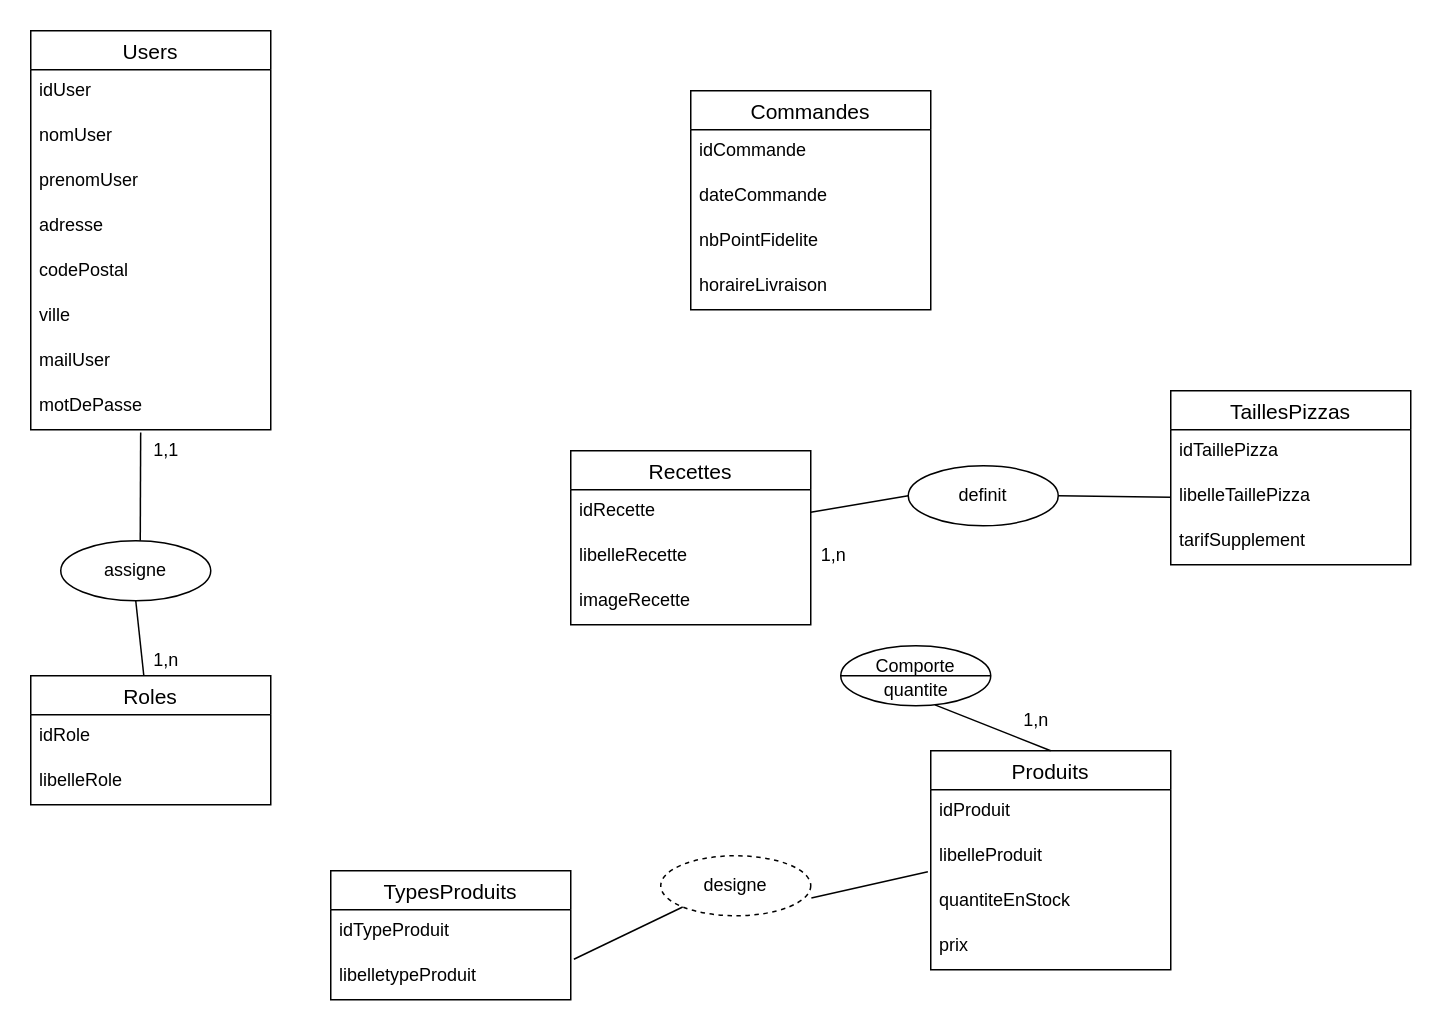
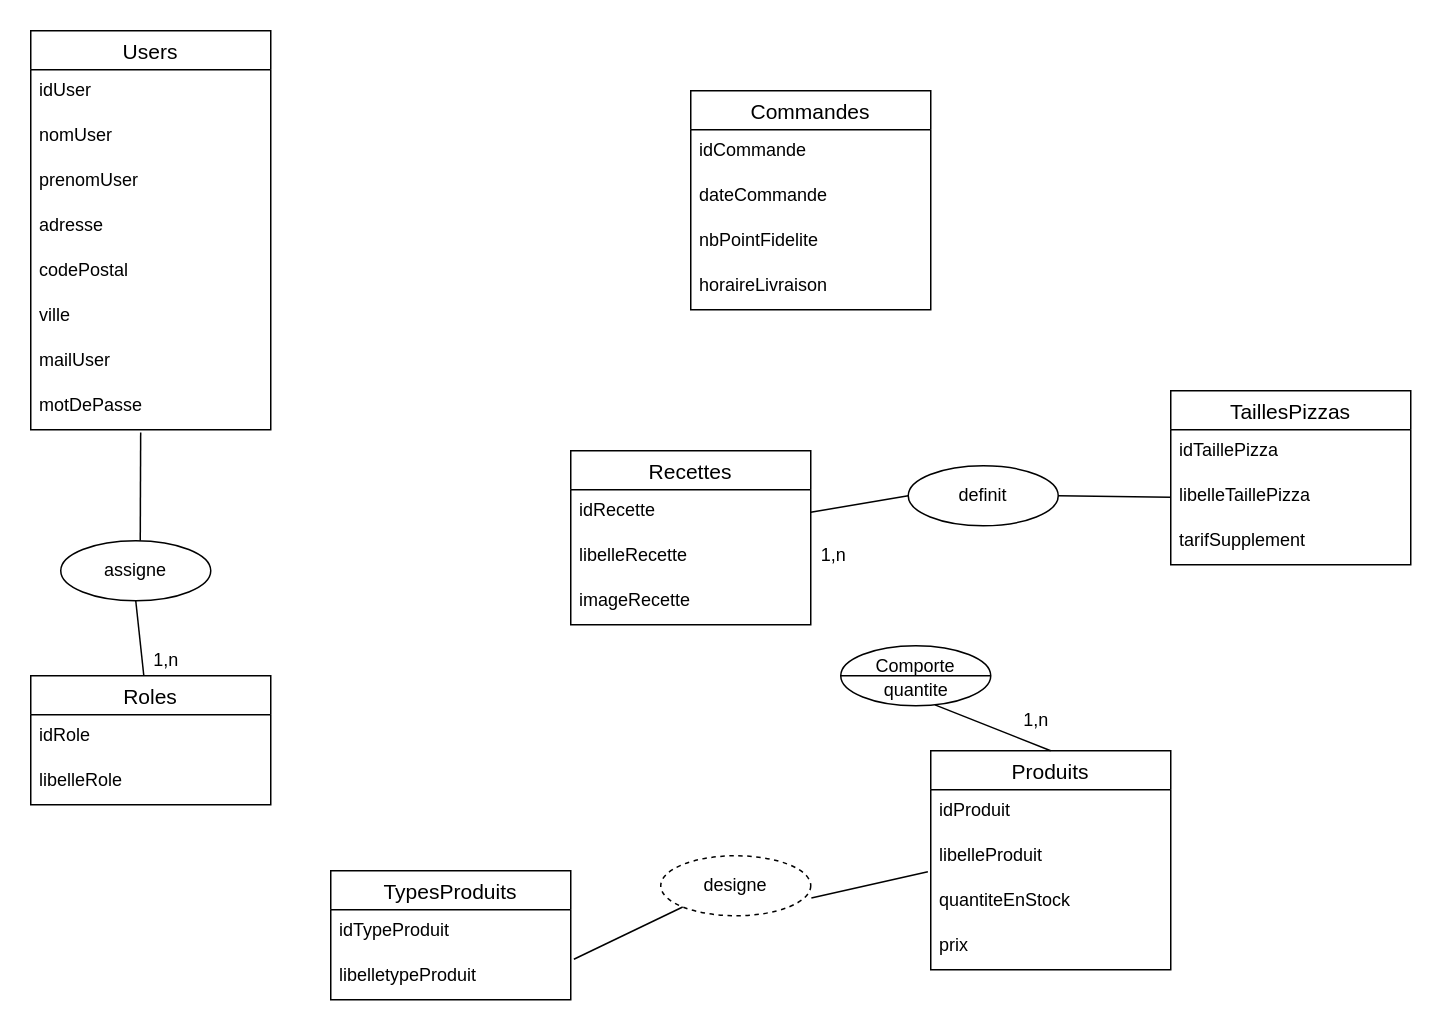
  <mxCell id="0" />
  <mxCell id="1" parent="0" />
  <mxCell id="2" value="Users" style="swimlane;fontStyle=0;childLayout=stackLayout;horizontal=1;startSize=26;horizontalStack=0;resizeParent=1;resizeParentMax=0;resizeLast=0;collapsible=1;marginBottom=0;align=center;fontSize=14;" vertex="1" parent="1"><mxGeometry x="20" y="20" width="160" height="266" as="geometry" /></mxCell>
  <mxCell id="3" value="idUser" style="text;strokeColor=none;fillColor=none;spacingLeft=4;spacingRight=4;overflow=hidden;rotatable=0;points=[[0,0.5],[1,0.5]];portConstraint=eastwest;fontSize=12;" vertex="1" parent="2"><mxGeometry y="26" width="160" height="30" as="geometry" /></mxCell>
  <mxCell id="4" value="nomUser" style="text;strokeColor=none;fillColor=none;spacingLeft=4;spacingRight=4;overflow=hidden;rotatable=0;points=[[0,0.5],[1,0.5]];portConstraint=eastwest;fontSize=12;" vertex="1" parent="2"><mxGeometry y="56" width="160" height="30" as="geometry" /></mxCell>
  <mxCell id="5" value="prenomUser" style="text;strokeColor=none;fillColor=none;spacingLeft=4;spacingRight=4;overflow=hidden;rotatable=0;points=[[0,0.5],[1,0.5]];portConstraint=eastwest;fontSize=12;" vertex="1" parent="2"><mxGeometry y="86" width="160" height="30" as="geometry" /></mxCell>
  <mxCell id="6" value="adresse" style="text;strokeColor=none;fillColor=none;spacingLeft=4;spacingRight=4;overflow=hidden;rotatable=0;points=[[0,0.5],[1,0.5]];portConstraint=eastwest;fontSize=12;" vertex="1" parent="2"><mxGeometry y="116" width="160" height="30" as="geometry" /></mxCell>
  <mxCell id="7" value="codePostal" style="text;strokeColor=none;fillColor=none;spacingLeft=4;spacingRight=4;overflow=hidden;rotatable=0;points=[[0,0.5],[1,0.5]];portConstraint=eastwest;fontSize=12;" vertex="1" parent="2"><mxGeometry y="146" width="160" height="30" as="geometry" /></mxCell>
  <mxCell id="8" value="ville" style="text;strokeColor=none;fillColor=none;spacingLeft=4;spacingRight=4;overflow=hidden;rotatable=0;points=[[0,0.5],[1,0.5]];portConstraint=eastwest;fontSize=12;" vertex="1" parent="2"><mxGeometry y="176" width="160" height="30" as="geometry" /></mxCell>
  <mxCell id="9" value="mailUser" style="text;strokeColor=none;fillColor=none;spacingLeft=4;spacingRight=4;overflow=hidden;rotatable=0;points=[[0,0.5],[1,0.5]];portConstraint=eastwest;fontSize=12;" vertex="1" parent="2"><mxGeometry y="206" width="160" height="30" as="geometry" /></mxCell>
  <mxCell id="10" value="motDePasse" style="text;strokeColor=none;fillColor=none;spacingLeft=4;spacingRight=4;overflow=hidden;rotatable=0;points=[[0,0.5],[1,0.5]];portConstraint=eastwest;fontSize=12;" vertex="1" parent="2"><mxGeometry y="236" width="160" height="30" as="geometry" /></mxCell>
  <mxCell id="11" value="" style="endArrow=none;html=1;rounded=0;exitX=0.458;exitY=1.06;exitDx=0;exitDy=0;exitPerimeter=0;" edge="1" parent="1" source="10"><mxGeometry relative="1" as="geometry"><mxPoint x="90" y="313" as="sourcePoint" /><mxPoint x="93" y="360" as="targetPoint" /></mxGeometry></mxCell>
  <mxCell id="12" value="Roles" style="swimlane;fontStyle=0;childLayout=stackLayout;horizontal=1;startSize=26;horizontalStack=0;resizeParent=1;resizeParentMax=0;resizeLast=0;collapsible=1;marginBottom=0;align=center;fontSize=14;" vertex="1" parent="1"><mxGeometry x="20" y="450" width="160" height="86" as="geometry" /></mxCell>
  <mxCell id="13" value="idRole" style="text;strokeColor=none;fillColor=none;spacingLeft=4;spacingRight=4;overflow=hidden;rotatable=0;points=[[0,0.5],[1,0.5]];portConstraint=eastwest;fontSize=12;" vertex="1" parent="12"><mxGeometry y="26" width="160" height="30" as="geometry" /></mxCell>
  <mxCell id="14" value="libelleRole" style="text;strokeColor=none;fillColor=none;spacingLeft=4;spacingRight=4;overflow=hidden;rotatable=0;points=[[0,0.5],[1,0.5]];portConstraint=eastwest;fontSize=12;" vertex="1" parent="12"><mxGeometry y="56" width="160" height="30" as="geometry" /></mxCell>
- <mxCell id="15" value="1,1" style="text;html=1;align=center;verticalAlign=middle;resizable=0;points=[];autosize=1;" vertex="1" parent="1"><mxGeometry x="95" y="290" width="30" height="20" as="geometry" /></mxCell>
  <mxCell id="16" value="1,n" style="text;html=1;align=center;verticalAlign=middle;resizable=0;points=[];autosize=1;" vertex="1" parent="1"><mxGeometry x="95" y="430" width="30" height="20" as="geometry" /></mxCell>
  <mxCell id="17" value="assigne" style="ellipse;whiteSpace=wrap;html=1;align=center;" vertex="1" parent="1"><mxGeometry x="40" y="360" width="100" height="40" as="geometry" /></mxCell>
  <mxCell id="18" value="" style="endArrow=none;html=1;rounded=0;" edge="1" parent="1" target="12"><mxGeometry relative="1" as="geometry"><mxPoint x="90" y="400" as="sourcePoint" /><mxPoint x="170" y="400" as="targetPoint" /></mxGeometry></mxCell>
  <mxCell id="19" value="Commandes" style="swimlane;fontStyle=0;childLayout=stackLayout;horizontal=1;startSize=26;horizontalStack=0;resizeParent=1;resizeParentMax=0;resizeLast=0;collapsible=1;marginBottom=0;align=center;fontSize=14;" vertex="1" parent="1"><mxGeometry x="460" y="60" width="160" height="146" as="geometry" /></mxCell>
  <mxCell id="20" value="idCommande" style="text;strokeColor=none;fillColor=none;spacingLeft=4;spacingRight=4;overflow=hidden;rotatable=0;points=[[0,0.5],[1,0.5]];portConstraint=eastwest;fontSize=12;" vertex="1" parent="19"><mxGeometry y="26" width="160" height="30" as="geometry" /></mxCell>
  <mxCell id="21" value="dateCommande" style="text;strokeColor=none;fillColor=none;spacingLeft=4;spacingRight=4;overflow=hidden;rotatable=0;points=[[0,0.5],[1,0.5]];portConstraint=eastwest;fontSize=12;" vertex="1" parent="19"><mxGeometry y="56" width="160" height="30" as="geometry" /></mxCell>
  <mxCell id="22" value="nbPointFidelite" style="text;strokeColor=none;fillColor=none;spacingLeft=4;spacingRight=4;overflow=hidden;rotatable=0;points=[[0,0.5],[1,0.5]];portConstraint=eastwest;fontSize=12;" vertex="1" parent="19"><mxGeometry y="86" width="160" height="30" as="geometry" /></mxCell>
  <mxCell id="23" value="horaireLivraison" style="text;strokeColor=none;fillColor=none;spacingLeft=4;spacingRight=4;overflow=hidden;rotatable=0;points=[[0,0.5],[1,0.5]];portConstraint=eastwest;fontSize=12;" vertex="1" parent="19"><mxGeometry y="116" width="160" height="30" as="geometry" /></mxCell>
  <mxCell id="24" value="Recettes" style="swimlane;fontStyle=0;childLayout=stackLayout;horizontal=1;startSize=26;horizontalStack=0;resizeParent=1;resizeParentMax=0;resizeLast=0;collapsible=1;marginBottom=0;align=center;fontSize=14;" vertex="1" parent="1"><mxGeometry x="380" y="300" width="160" height="116" as="geometry" /></mxCell>
  <mxCell id="25" value="idRecette" style="text;strokeColor=none;fillColor=none;spacingLeft=4;spacingRight=4;overflow=hidden;rotatable=0;points=[[0,0.5],[1,0.5]];portConstraint=eastwest;fontSize=12;" vertex="1" parent="24"><mxGeometry y="26" width="160" height="30" as="geometry" /></mxCell>
  <mxCell id="26" value="libelleRecette" style="text;strokeColor=none;fillColor=none;spacingLeft=4;spacingRight=4;overflow=hidden;rotatable=0;points=[[0,0.5],[1,0.5]];portConstraint=eastwest;fontSize=12;" vertex="1" parent="24"><mxGeometry y="56" width="160" height="30" as="geometry" /></mxCell>
  <mxCell id="27" value="imageRecette" style="text;strokeColor=none;fillColor=none;spacingLeft=4;spacingRight=4;overflow=hidden;rotatable=0;points=[[0,0.5],[1,0.5]];portConstraint=eastwest;fontSize=12;" vertex="1" parent="24"><mxGeometry y="86" width="160" height="30" as="geometry" /></mxCell>
  <mxCell id="28" value="Produits" style="swimlane;fontStyle=0;childLayout=stackLayout;horizontal=1;startSize=26;horizontalStack=0;resizeParent=1;resizeParentMax=0;resizeLast=0;collapsible=1;marginBottom=0;align=center;fontSize=14;" vertex="1" parent="1"><mxGeometry x="620" y="500" width="160" height="146" as="geometry" /></mxCell>
  <mxCell id="29" value="idProduit" style="text;strokeColor=none;fillColor=none;spacingLeft=4;spacingRight=4;overflow=hidden;rotatable=0;points=[[0,0.5],[1,0.5]];portConstraint=eastwest;fontSize=12;" vertex="1" parent="28"><mxGeometry y="26" width="160" height="30" as="geometry" /></mxCell>
  <mxCell id="30" value="libelleProduit" style="text;strokeColor=none;fillColor=none;spacingLeft=4;spacingRight=4;overflow=hidden;rotatable=0;points=[[0,0.5],[1,0.5]];portConstraint=eastwest;fontSize=12;" vertex="1" parent="28"><mxGeometry y="56" width="160" height="30" as="geometry" /></mxCell>
  <mxCell id="31" value="quantiteEnStock" style="text;strokeColor=none;fillColor=none;spacingLeft=4;spacingRight=4;overflow=hidden;rotatable=0;points=[[0,0.5],[1,0.5]];portConstraint=eastwest;fontSize=12;" vertex="1" parent="28"><mxGeometry y="86" width="160" height="30" as="geometry" /></mxCell>
  <mxCell id="32" value="prix" style="text;strokeColor=none;fillColor=none;spacingLeft=4;spacingRight=4;overflow=hidden;rotatable=0;points=[[0,0.5],[1,0.5]];portConstraint=eastwest;fontSize=12;" vertex="1" parent="28"><mxGeometry y="116" width="160" height="30" as="geometry" /></mxCell>
  <mxCell id="33" value="TypesProduits" style="swimlane;fontStyle=0;childLayout=stackLayout;horizontal=1;startSize=26;horizontalStack=0;resizeParent=1;resizeParentMax=0;resizeLast=0;collapsible=1;marginBottom=0;align=center;fontSize=14;" vertex="1" parent="1"><mxGeometry x="220" y="580" width="160" height="86" as="geometry" /></mxCell>
  <mxCell id="34" value="idTypeProduit" style="text;strokeColor=none;fillColor=none;spacingLeft=4;spacingRight=4;overflow=hidden;rotatable=0;points=[[0,0.5],[1,0.5]];portConstraint=eastwest;fontSize=12;" vertex="1" parent="33"><mxGeometry y="26" width="160" height="30" as="geometry" /></mxCell>
  <mxCell id="35" value="libelletypeProduit" style="text;strokeColor=none;fillColor=none;spacingLeft=4;spacingRight=4;overflow=hidden;rotatable=0;points=[[0,0.5],[1,0.5]];portConstraint=eastwest;fontSize=12;" vertex="1" parent="33"><mxGeometry y="56" width="160" height="30" as="geometry" /></mxCell>
  <mxCell id="36" value="TaillesPizzas" style="swimlane;fontStyle=0;childLayout=stackLayout;horizontal=1;startSize=26;horizontalStack=0;resizeParent=1;resizeParentMax=0;resizeLast=0;collapsible=1;marginBottom=0;align=center;fontSize=14;" vertex="1" parent="1"><mxGeometry x="780" y="260" width="160" height="116" as="geometry" /></mxCell>
  <mxCell id="37" value="idTaillePizza" style="text;strokeColor=none;fillColor=none;spacingLeft=4;spacingRight=4;overflow=hidden;rotatable=0;points=[[0,0.5],[1,0.5]];portConstraint=eastwest;fontSize=12;" vertex="1" parent="36"><mxGeometry y="26" width="160" height="30" as="geometry" /></mxCell>
  <mxCell id="38" value="libelleTaillePizza" style="text;strokeColor=none;fillColor=none;spacingLeft=4;spacingRight=4;overflow=hidden;rotatable=0;points=[[0,0.5],[1,0.5]];portConstraint=eastwest;fontSize=12;" vertex="1" parent="36"><mxGeometry y="56" width="160" height="30" as="geometry" /></mxCell>
  <mxCell id="39" value="tarifSupplement" style="text;strokeColor=none;fillColor=none;spacingLeft=4;spacingRight=4;overflow=hidden;rotatable=0;points=[[0,0.5],[1,0.5]];portConstraint=eastwest;fontSize=12;" vertex="1" parent="36"><mxGeometry y="86" width="160" height="30" as="geometry" /></mxCell>
  <mxCell id="40" value="Comporte" style="ellipse;whiteSpace=wrap;html=1;align=center;verticalAlign=top;" vertex="1" parent="1"><mxGeometry x="560" y="430" width="100" height="40" as="geometry" /></mxCell>
  <mxCell id="41" value="" style="endArrow=none;html=1;rounded=0;exitX=0.628;exitY=0.985;exitDx=0;exitDy=0;exitPerimeter=0;entryX=0.5;entryY=0;entryDx=0;entryDy=0;" edge="1" parent="1" source="40" target="28"><mxGeometry relative="1" as="geometry"><mxPoint x="630" y="470" as="sourcePoint" /><mxPoint x="790" y="470" as="targetPoint" /></mxGeometry></mxCell>
  <mxCell id="42" value="1,n" style="text;html=1;align=center;verticalAlign=middle;resizable=0;points=[];autosize=1;" vertex="1" parent="1"><mxGeometry x="540" y="360" width="30" height="20" as="geometry" /></mxCell>
  <mxCell id="43" value="1,n" style="text;html=1;align=center;verticalAlign=middle;resizable=0;points=[];autosize=1;" vertex="1" parent="1"><mxGeometry x="675" y="470" width="30" height="20" as="geometry" /></mxCell>
  <mxCell id="44" value="" style="line;strokeWidth=1;rotatable=0;dashed=0;labelPosition=right;align=left;verticalAlign=middle;spacingTop=0;spacingLeft=6;points=[];portConstraint=eastwest;" vertex="1" parent="1"><mxGeometry x="560" y="445" width="100" height="10" as="geometry" /></mxCell>
  <mxCell id="45" value="quantite" style="text;html=1;align=center;verticalAlign=middle;resizable=0;points=[];autosize=1;" vertex="1" parent="1"><mxGeometry x="580" y="450" width="60" height="20" as="geometry" /></mxCell>
  <mxCell id="46" value="" style="endArrow=none;html=1;rounded=0;exitX=1;exitY=0.5;exitDx=0;exitDy=0;entryX=0;entryY=0.5;entryDx=0;entryDy=0;" edge="1" parent="1" source="25" target="47"><mxGeometry relative="1" as="geometry"><mxPoint x="540" y="340" as="sourcePoint" /><mxPoint x="600" y="330" as="targetPoint" /></mxGeometry></mxCell>
  <mxCell id="47" value="definit" style="ellipse;whiteSpace=wrap;html=1;align=center;" vertex="1" parent="1"><mxGeometry x="605" y="310" width="100" height="40" as="geometry" /></mxCell>
  <mxCell id="48" value="" style="endArrow=none;html=1;rounded=0;exitX=1;exitY=0.5;exitDx=0;exitDy=0;entryX=0;entryY=0.5;entryDx=0;entryDy=0;" edge="1" parent="1" source="47" target="38"><mxGeometry relative="1" as="geometry"><mxPoint x="700" y="330" as="sourcePoint" /><mxPoint x="780" y="329.5" as="targetPoint" /></mxGeometry></mxCell>
  <mxCell id="49" value="designe" style="ellipse;whiteSpace=wrap;html=1;align=center;dashed=1;" vertex="1" parent="1"><mxGeometry x="440" y="570" width="100" height="40" as="geometry" /></mxCell>
  <mxCell id="50" value="" style="endArrow=none;html=1;rounded=0;entryX=0;entryY=1;entryDx=0;entryDy=0;exitX=1.013;exitY=0.1;exitDx=0;exitDy=0;exitPerimeter=0;" edge="1" parent="1" source="35" target="49"><mxGeometry relative="1" as="geometry"><mxPoint x="380" y="630" as="sourcePoint" /><mxPoint x="460" y="630" as="targetPoint" /></mxGeometry></mxCell>
  <mxCell id="51" value="" style="endArrow=none;html=1;rounded=0;exitX=1.004;exitY=0.705;exitDx=0;exitDy=0;exitPerimeter=0;entryX=-0.012;entryY=0.82;entryDx=0;entryDy=0;entryPerimeter=0;" edge="1" parent="1" source="49" target="30"><mxGeometry relative="1" as="geometry"><mxPoint x="540" y="589.5" as="sourcePoint" /><mxPoint x="620" y="589.5" as="targetPoint" /></mxGeometry></mxCell>
